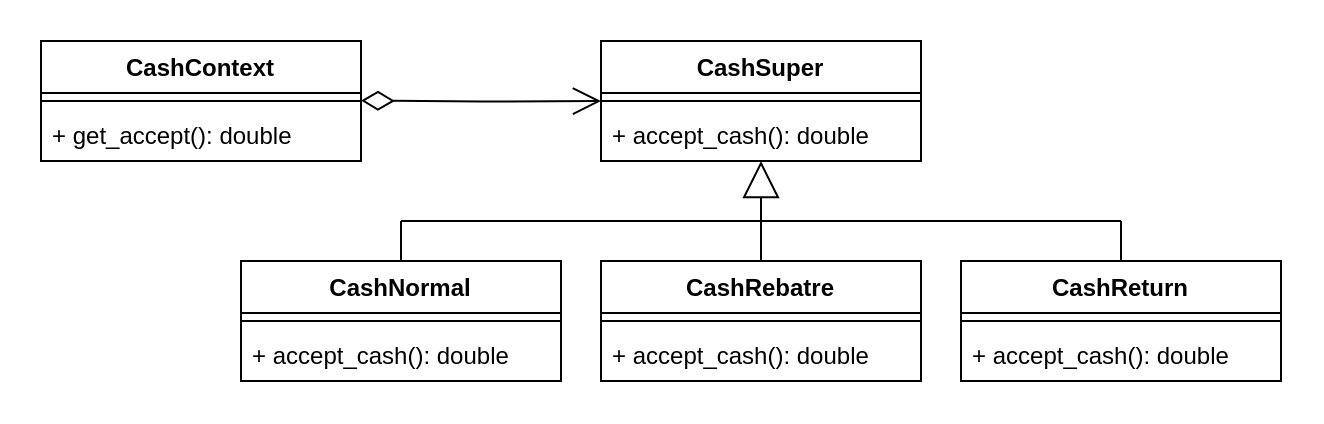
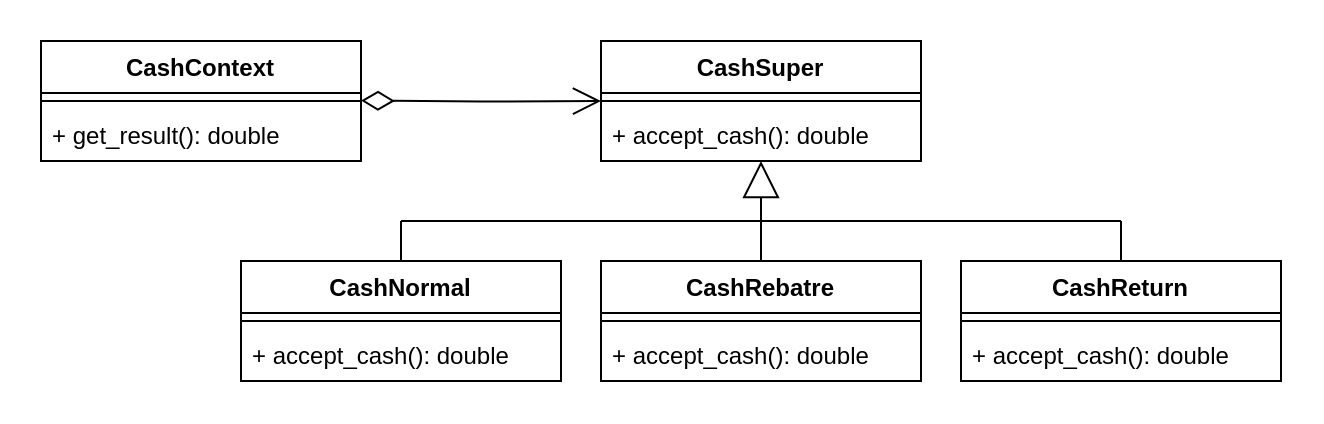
  <mxCell id="0" />
  <mxCell id="1" parent="0" />
  <mxCell id="2" value="CashContext" style="swimlane;fontStyle=1;align=center;verticalAlign=top;childLayout=stackLayout;horizontal=1;startSize=26;horizontalStack=0;resizeParent=1;resizeParentMax=0;resizeLast=0;collapsible=1;marginBottom=0;whiteSpace=wrap;html=1;" vertex="1" parent="1"><mxGeometry x="20" y="20" width="160" height="60" as="geometry"><mxRectangle x="340" y="140" width="100" height="30" as="alternateBounds" /></mxGeometry></mxCell>
  <mxCell id="3" value="" style="line;strokeWidth=1;fillColor=none;align=left;verticalAlign=middle;spacingTop=-1;spacingLeft=3;spacingRight=3;rotatable=0;labelPosition=right;points=[];portConstraint=eastwest;strokeColor=inherit;" vertex="1" parent="2"><mxGeometry y="26" width="160" height="8" as="geometry" /></mxCell>
- <mxCell id="4" value="+ get_accept(): double" style="text;strokeColor=none;fillColor=none;align=left;verticalAlign=top;spacingLeft=4;spacingRight=4;overflow=hidden;rotatable=0;points=[[0,0.5],[1,0.5]];portConstraint=eastwest;whiteSpace=wrap;html=1;" vertex="1" parent="2"><mxGeometry y="34" width="160" height="26" as="geometry" /></mxCell>
+ <mxCell id="4" value="+ get_result(): double" style="text;strokeColor=none;fillColor=none;align=left;verticalAlign=top;spacingLeft=4;spacingRight=4;overflow=hidden;rotatable=0;points=[[0,0.5],[1,0.5]];portConstraint=eastwest;whiteSpace=wrap;html=1;" vertex="1" parent="2"><mxGeometry y="34" width="160" height="26" as="geometry" /></mxCell>
  <mxCell id="5" value="CashSuper" style="swimlane;fontStyle=1;align=center;verticalAlign=top;childLayout=stackLayout;horizontal=1;startSize=26;horizontalStack=0;resizeParent=1;resizeParentMax=0;resizeLast=0;collapsible=1;marginBottom=0;whiteSpace=wrap;html=1;" vertex="1" parent="1"><mxGeometry x="300" y="20" width="160" height="60" as="geometry" /></mxCell>
  <mxCell id="6" value="" style="line;strokeWidth=1;fillColor=none;align=left;verticalAlign=middle;spacingTop=-1;spacingLeft=3;spacingRight=3;rotatable=0;labelPosition=right;points=[];portConstraint=eastwest;strokeColor=inherit;" vertex="1" parent="5"><mxGeometry y="26" width="160" height="8" as="geometry" /></mxCell>
  <mxCell id="7" value="+ accept_cash(): double" style="text;strokeColor=none;fillColor=none;align=left;verticalAlign=top;spacingLeft=4;spacingRight=4;overflow=hidden;rotatable=0;points=[[0,0.5],[1,0.5]];portConstraint=eastwest;whiteSpace=wrap;html=1;" vertex="1" parent="5"><mxGeometry y="34" width="160" height="26" as="geometry" /></mxCell>
  <mxCell id="8" value="CashNormal" style="swimlane;fontStyle=1;align=center;verticalAlign=top;childLayout=stackLayout;horizontal=1;startSize=26;horizontalStack=0;resizeParent=1;resizeParentMax=0;resizeLast=0;collapsible=1;marginBottom=0;whiteSpace=wrap;html=1;" vertex="1" parent="1"><mxGeometry x="120" y="130" width="160" height="60" as="geometry" /></mxCell>
  <mxCell id="9" value="" style="line;strokeWidth=1;fillColor=none;align=left;verticalAlign=middle;spacingTop=-1;spacingLeft=3;spacingRight=3;rotatable=0;labelPosition=right;points=[];portConstraint=eastwest;strokeColor=inherit;" vertex="1" parent="8"><mxGeometry y="26" width="160" height="8" as="geometry" /></mxCell>
  <mxCell id="10" value="+ accept_cash(): double" style="text;strokeColor=none;fillColor=none;align=left;verticalAlign=top;spacingLeft=4;spacingRight=4;overflow=hidden;rotatable=0;points=[[0,0.5],[1,0.5]];portConstraint=eastwest;whiteSpace=wrap;html=1;" vertex="1" parent="8"><mxGeometry y="34" width="160" height="26" as="geometry" /></mxCell>
  <mxCell id="11" value="CashRebatre" style="swimlane;fontStyle=1;align=center;verticalAlign=top;childLayout=stackLayout;horizontal=1;startSize=26;horizontalStack=0;resizeParent=1;resizeParentMax=0;resizeLast=0;collapsible=1;marginBottom=0;whiteSpace=wrap;html=1;" vertex="1" parent="1"><mxGeometry x="300" y="130" width="160" height="60" as="geometry" /></mxCell>
  <mxCell id="12" value="" style="line;strokeWidth=1;fillColor=none;align=left;verticalAlign=middle;spacingTop=-1;spacingLeft=3;spacingRight=3;rotatable=0;labelPosition=right;points=[];portConstraint=eastwest;strokeColor=inherit;" vertex="1" parent="11"><mxGeometry y="26" width="160" height="8" as="geometry" /></mxCell>
  <mxCell id="13" value="+ accept_cash(): double" style="text;strokeColor=none;fillColor=none;align=left;verticalAlign=top;spacingLeft=4;spacingRight=4;overflow=hidden;rotatable=0;points=[[0,0.5],[1,0.5]];portConstraint=eastwest;whiteSpace=wrap;html=1;" vertex="1" parent="11"><mxGeometry y="34" width="160" height="26" as="geometry" /></mxCell>
  <mxCell id="14" value="CashReturn" style="swimlane;fontStyle=1;align=center;verticalAlign=top;childLayout=stackLayout;horizontal=1;startSize=26;horizontalStack=0;resizeParent=1;resizeParentMax=0;resizeLast=0;collapsible=1;marginBottom=0;whiteSpace=wrap;html=1;" vertex="1" parent="1"><mxGeometry x="480" y="130" width="160" height="60" as="geometry" /></mxCell>
  <mxCell id="15" value="" style="line;strokeWidth=1;fillColor=none;align=left;verticalAlign=middle;spacingTop=-1;spacingLeft=3;spacingRight=3;rotatable=0;labelPosition=right;points=[];portConstraint=eastwest;strokeColor=inherit;" vertex="1" parent="14"><mxGeometry y="26" width="160" height="8" as="geometry" /></mxCell>
  <mxCell id="16" value="+ accept_cash(): double" style="text;strokeColor=none;fillColor=none;align=left;verticalAlign=top;spacingLeft=4;spacingRight=4;overflow=hidden;rotatable=0;points=[[0,0.5],[1,0.5]];portConstraint=eastwest;whiteSpace=wrap;html=1;" vertex="1" parent="14"><mxGeometry y="34" width="160" height="26" as="geometry" /></mxCell>
  <mxCell id="17" value="" style="endArrow=none;html=1;rounded=0;exitX=0.5;exitY=0;exitDx=0;exitDy=0;" edge="1" parent="1" source="8"><mxGeometry width="50" height="50" relative="1" as="geometry"><mxPoint x="340" y="200" as="sourcePoint" /><mxPoint x="200" y="110" as="targetPoint" /></mxGeometry></mxCell>
  <mxCell id="18" value="" style="endArrow=none;html=1;rounded=0;" edge="1" parent="1"><mxGeometry width="50" height="50" relative="1" as="geometry"><mxPoint x="200" y="110" as="sourcePoint" /><mxPoint x="560" y="110" as="targetPoint" /></mxGeometry></mxCell>
  <mxCell id="19" value="" style="endArrow=none;html=1;rounded=0;exitX=0.5;exitY=0;exitDx=0;exitDy=0;" edge="1" parent="1" source="14"><mxGeometry width="50" height="50" relative="1" as="geometry"><mxPoint x="510" y="80" as="sourcePoint" /><mxPoint x="560" y="110" as="targetPoint" /></mxGeometry></mxCell>
  <mxCell id="20" value="" style="endArrow=block;endSize=16;endFill=0;html=1;rounded=0;entryX=0.5;entryY=1;entryDx=0;entryDy=0;" edge="1" parent="1" target="5"><mxGeometry x="0.003" width="160" relative="1" as="geometry"><mxPoint x="380" y="130" as="sourcePoint" /><mxPoint x="550" y="60" as="targetPoint" /><mxPoint as="offset" /></mxGeometry></mxCell>
  <mxCell id="21" value="&lt;br&gt;" style="endArrow=open;html=1;endSize=12;startArrow=diamondThin;startSize=14;startFill=0;edgeStyle=orthogonalEdgeStyle;align=left;verticalAlign=bottom;rounded=0;" edge="1" parent="1"><mxGeometry x="-1" y="3" relative="1" as="geometry"><mxPoint x="180" y="49.8" as="sourcePoint" /><mxPoint x="300" y="50" as="targetPoint" /></mxGeometry></mxCell>
  <mxCell id="22" value="&lt;br&gt;" style="text;html=1;align=center;verticalAlign=middle;resizable=0;points=[];autosize=1;strokeColor=none;fillColor=none;" vertex="1" parent="1"><mxGeometry x="180" y="28" width="20" height="30" as="geometry" /></mxCell>
